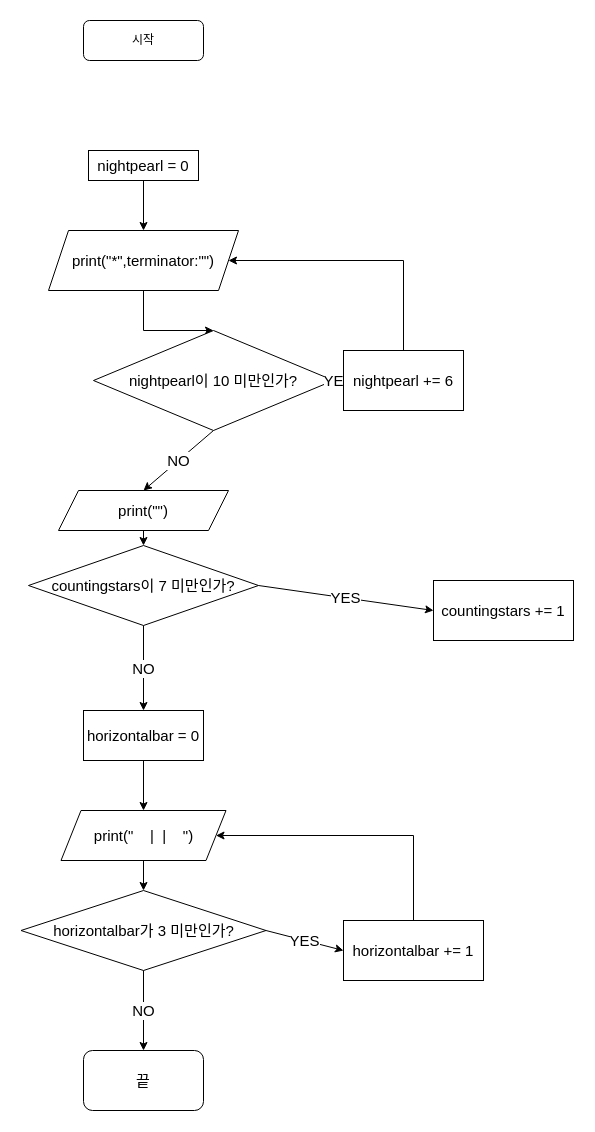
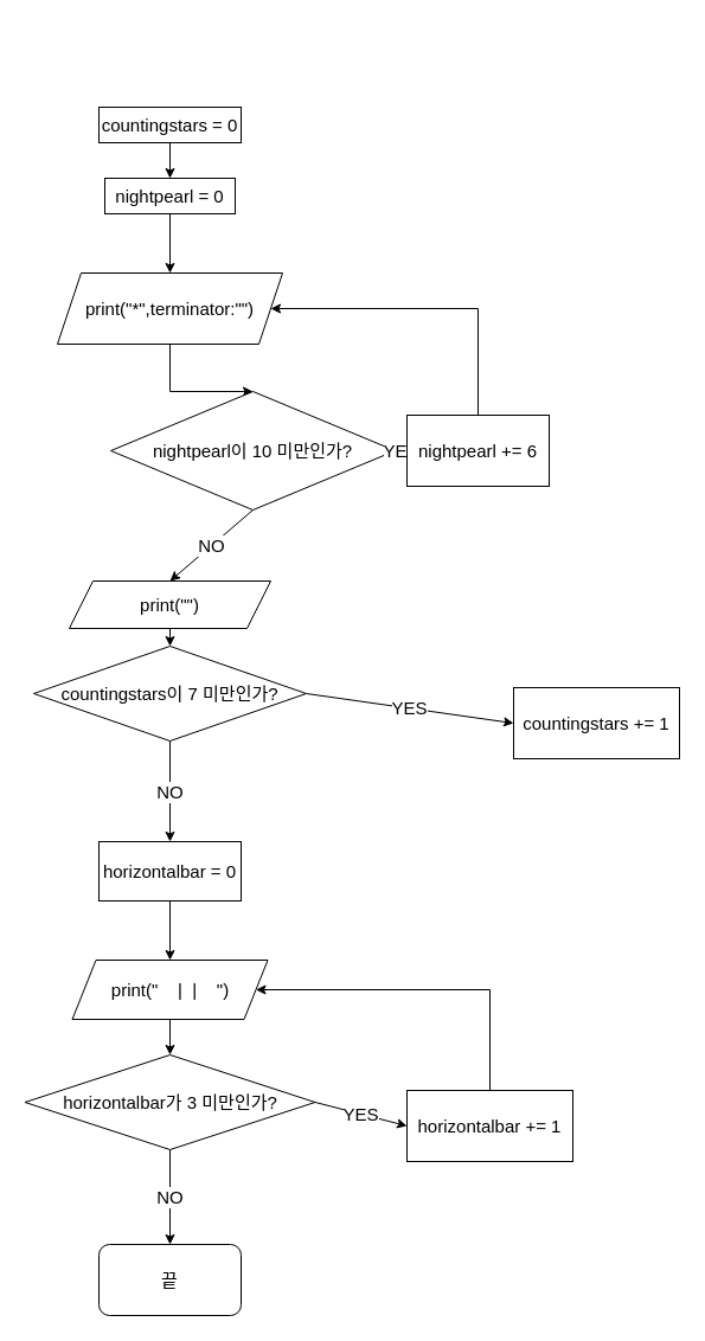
  <mxCell id="0" />
  <mxCell id="1" parent="0" />
- <mxCell id="2" value="시작" style="rounded=1;whiteSpace=wrap;html=1;fontSize=12;glass=0;strokeWidth=1;shadow=0;" parent="1" vertex="1"><mxGeometry x="83" y="20" width="120" height="40" as="geometry" /></mxCell>
+ <mxCell id="3" style="edgeStyle=orthogonalEdgeStyle;rounded=0;orthogonalLoop=1;jettySize=auto;html=1;" edge="1" parent="1" source="4" target="16"><mxGeometry relative="1" as="geometry"><mxPoint x="113" y="190" as="targetPoint" /></mxGeometry></mxCell>
+ <mxCell id="4" value="&lt;font style=&quot;font-size: 15px;&quot;&gt;countingstars = 0&lt;/font&gt;" style="rounded=0;whiteSpace=wrap;html=1;" vertex="1" parent="1"><mxGeometry x="83" y="90" width="120" height="30" as="geometry" /></mxCell>
  <mxCell id="5" style="edgeStyle=orthogonalEdgeStyle;rounded=0;orthogonalLoop=1;jettySize=auto;html=1;fontSize=15;exitX=0.5;exitY=1;exitDx=0;exitDy=0;entryX=0.5;entryY=0;entryDx=0;entryDy=0;" edge="1" parent="1" target="6"><mxGeometry relative="1" as="geometry"><mxPoint x="143" y="290" as="sourcePoint" /><mxPoint x="163" y="410" as="targetPoint" /><Array as="points"><mxPoint x="143" y="330" /></Array></mxGeometry></mxCell>
  <mxCell id="6" value="nightpearl이 10 미만인가?" style="rhombus;whiteSpace=wrap;html=1;fontSize=15;" vertex="1" parent="1"><mxGeometry x="93" y="330" width="240" height="100" as="geometry" /></mxCell>
  <mxCell id="7" value="NO&lt;br&gt;" style="endArrow=classic;html=1;rounded=0;fontSize=15;exitX=0.5;exitY=1;exitDx=0;exitDy=0;entryX=0.5;entryY=0;entryDx=0;entryDy=0;" edge="1" parent="1" source="6"><mxGeometry width="50" height="50" relative="1" as="geometry"><mxPoint x="303" y="370" as="sourcePoint" /><mxPoint x="143" y="490" as="targetPoint" /></mxGeometry></mxCell>
  <mxCell id="8" style="edgeStyle=orthogonalEdgeStyle;rounded=0;orthogonalLoop=1;jettySize=auto;html=1;fontSize=15;entryX=0.5;entryY=0;entryDx=0;entryDy=0;" edge="1" parent="1" target="9"><mxGeometry relative="1" as="geometry"><mxPoint x="143" y="600" as="targetPoint" /><mxPoint x="143" y="530" as="sourcePoint" /></mxGeometry></mxCell>
  <mxCell id="9" value="countingstars이 7 미만인가?" style="rhombus;whiteSpace=wrap;html=1;fontSize=15;" vertex="1" parent="1"><mxGeometry x="28" y="545" width="230" height="80" as="geometry" /></mxCell>
  <mxCell id="10" value="YES" style="endArrow=classic;html=1;rounded=0;fontSize=15;exitX=1;exitY=0.5;exitDx=0;exitDy=0;entryX=0;entryY=0.5;entryDx=0;entryDy=0;" edge="1" parent="1" source="9" target="14"><mxGeometry width="50" height="50" relative="1" as="geometry"><mxPoint x="303" y="440" as="sourcePoint" /><mxPoint x="333" y="610" as="targetPoint" /></mxGeometry></mxCell>
  <mxCell id="11" value="YES" style="endArrow=classic;html=1;rounded=0;fontSize=15;exitX=1;exitY=0.5;exitDx=0;exitDy=0;entryX=0;entryY=0.5;entryDx=0;entryDy=0;" edge="1" parent="1" source="6" target="12"><mxGeometry width="50" height="50" relative="1" as="geometry"><mxPoint x="303" y="440" as="sourcePoint" /><mxPoint x="333" y="380" as="targetPoint" /></mxGeometry></mxCell>
  <mxCell id="12" value="nightpearl += 6" style="rounded=0;whiteSpace=wrap;html=1;fontSize=15;" vertex="1" parent="1"><mxGeometry x="343" y="350" width="120" height="60" as="geometry" /></mxCell>
  <mxCell id="13" value="" style="endArrow=classic;html=1;rounded=0;fontSize=15;exitX=0.5;exitY=0;exitDx=0;exitDy=0;entryX=1;entryY=0.5;entryDx=0;entryDy=0;" edge="1" parent="1" source="12" target="18"><mxGeometry width="50" height="50" relative="1" as="geometry"><mxPoint x="303" y="440" as="sourcePoint" /><mxPoint x="143" y="200" as="targetPoint" /><Array as="points"><mxPoint x="403" y="260" /></Array></mxGeometry></mxCell>
  <mxCell id="14" value="countingstars += 1" style="rounded=0;whiteSpace=wrap;html=1;fontSize=15;" vertex="1" parent="1"><mxGeometry x="433" y="580" width="140" height="60" as="geometry" /></mxCell>
  <mxCell id="15" value="NO" style="endArrow=classic;html=1;rounded=0;fontSize=15;exitX=0.5;exitY=1;exitDx=0;exitDy=0;" edge="1" parent="1" source="9"><mxGeometry width="50" height="50" relative="1" as="geometry"><mxPoint x="303" y="650" as="sourcePoint" /><mxPoint x="143" y="710" as="targetPoint" /></mxGeometry></mxCell>
  <mxCell id="16" value="nightpearl = 0" style="rounded=0;whiteSpace=wrap;html=1;fontSize=15;" vertex="1" parent="1"><mxGeometry x="88" y="150" width="110" height="30" as="geometry" /></mxCell>
  <mxCell id="17" value="" style="endArrow=classic;html=1;rounded=0;fontSize=15;exitX=0.5;exitY=1;exitDx=0;exitDy=0;entryX=0.5;entryY=0;entryDx=0;entryDy=0;" edge="1" parent="1" source="16"><mxGeometry width="50" height="50" relative="1" as="geometry"><mxPoint x="303" y="270" as="sourcePoint" /><mxPoint x="143" y="230" as="targetPoint" /></mxGeometry></mxCell>
  <mxCell id="18" value="print(&quot;*&quot;,terminator:&quot;&quot;)" style="shape=parallelogram;perimeter=parallelogramPerimeter;whiteSpace=wrap;html=1;fixedSize=1;fontSize=15;" vertex="1" parent="1"><mxGeometry x="48" y="230" width="190" height="60" as="geometry" /></mxCell>
  <mxCell id="19" value="print(&quot;&quot;)" style="shape=parallelogram;perimeter=parallelogramPerimeter;whiteSpace=wrap;html=1;fixedSize=1;fontSize=15;" vertex="1" parent="1"><mxGeometry x="58" y="490" width="170" height="40" as="geometry" /></mxCell>
  <mxCell id="20" style="edgeStyle=orthogonalEdgeStyle;rounded=0;orthogonalLoop=1;jettySize=auto;html=1;entryX=0.5;entryY=0;entryDx=0;entryDy=0;fontSize=15;" edge="1" parent="1" source="21" target="23"><mxGeometry relative="1" as="geometry" /></mxCell>
  <mxCell id="21" value="horizontalbar = 0" style="rounded=0;whiteSpace=wrap;html=1;fontSize=15;" vertex="1" parent="1"><mxGeometry x="83" y="710" width="120" height="50" as="geometry" /></mxCell>
  <mxCell id="22" style="edgeStyle=orthogonalEdgeStyle;rounded=0;orthogonalLoop=1;jettySize=auto;html=1;entryX=0.5;entryY=0;entryDx=0;entryDy=0;fontSize=15;" edge="1" parent="1" source="23" target="24"><mxGeometry relative="1" as="geometry" /></mxCell>
  <mxCell id="23" value="print(&quot;&amp;nbsp; &amp;nbsp; |&amp;nbsp; |&amp;nbsp; &amp;nbsp; &quot;)" style="shape=parallelogram;perimeter=parallelogramPerimeter;whiteSpace=wrap;html=1;fixedSize=1;fontSize=15;" vertex="1" parent="1"><mxGeometry x="60.5" y="810" width="165" height="50" as="geometry" /></mxCell>
  <mxCell id="24" value="horizontalbar가 3 미만인가?" style="rhombus;whiteSpace=wrap;html=1;fontSize=15;" vertex="1" parent="1"><mxGeometry x="20.5" y="890" width="245" height="80" as="geometry" /></mxCell>
  <mxCell id="25" value="YES" style="endArrow=classic;html=1;rounded=0;fontSize=15;exitX=1;exitY=0.5;exitDx=0;exitDy=0;entryX=0;entryY=0.5;entryDx=0;entryDy=0;" edge="1" parent="1" source="24" target="26"><mxGeometry width="50" height="50" relative="1" as="geometry"><mxPoint x="303" y="880" as="sourcePoint" /><mxPoint x="333" y="950" as="targetPoint" /></mxGeometry></mxCell>
  <mxCell id="26" value="horizontalbar += 1" style="rounded=0;whiteSpace=wrap;html=1;fontSize=15;" vertex="1" parent="1"><mxGeometry x="343" y="920" width="140" height="60" as="geometry" /></mxCell>
  <mxCell id="27" value="" style="endArrow=classic;html=1;rounded=0;fontSize=15;exitX=0.5;exitY=0;exitDx=0;exitDy=0;entryX=1;entryY=0.5;entryDx=0;entryDy=0;" edge="1" parent="1" source="26" target="23"><mxGeometry width="50" height="50" relative="1" as="geometry"><mxPoint x="303" y="690" as="sourcePoint" /><mxPoint x="143" y="780" as="targetPoint" /><Array as="points"><mxPoint x="413" y="835" /></Array></mxGeometry></mxCell>
  <mxCell id="28" value="NO" style="endArrow=classic;html=1;rounded=0;fontSize=15;exitX=0.5;exitY=1;exitDx=0;exitDy=0;" edge="1" parent="1" source="24"><mxGeometry width="50" height="50" relative="1" as="geometry"><mxPoint x="303" y="790" as="sourcePoint" /><mxPoint x="143" y="1050" as="targetPoint" /></mxGeometry></mxCell>
  <mxCell id="29" value="끝" style="rounded=1;whiteSpace=wrap;html=1;fontSize=15;" vertex="1" parent="1"><mxGeometry x="83" y="1050" width="120" height="60" as="geometry" /></mxCell>
